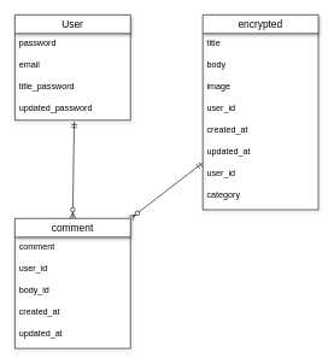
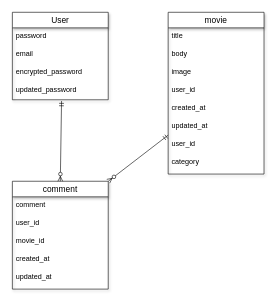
  <mxCell id="0" />
  <mxCell id="1" parent="0" />
  <mxCell id="2" value="User" style="swimlane;fontStyle=0;childLayout=stackLayout;horizontal=1;startSize=26;horizontalStack=0;resizeParent=1;resizeParentMax=0;resizeLast=0;collapsible=1;marginBottom=0;align=center;fontSize=14;shadow=1;" vertex="1" parent="1"><mxGeometry x="20" y="20" width="160" height="146" as="geometry" /></mxCell>
  <mxCell id="3" value="password" style="text;strokeColor=none;fillColor=none;spacingLeft=4;spacingRight=4;overflow=hidden;rotatable=0;points=[[0,0.5],[1,0.5]];portConstraint=eastwest;fontSize=12;" vertex="1" parent="2"><mxGeometry y="26" width="160" height="30" as="geometry" /></mxCell>
  <mxCell id="4" value="email" style="text;strokeColor=none;fillColor=none;spacingLeft=4;spacingRight=4;overflow=hidden;rotatable=0;points=[[0,0.5],[1,0.5]];portConstraint=eastwest;fontSize=12;" vertex="1" parent="2"><mxGeometry y="56" width="160" height="30" as="geometry" /></mxCell>
- <mxCell id="5" value="title_password" style="text;strokeColor=none;fillColor=none;spacingLeft=4;spacingRight=4;overflow=hidden;rotatable=0;points=[[0,0.5],[1,0.5]];portConstraint=eastwest;fontSize=12;" vertex="1" parent="2"><mxGeometry y="86" width="160" height="30" as="geometry" /></mxCell>
+ <mxCell id="5" value="encrypted_password" style="text;strokeColor=none;fillColor=none;spacingLeft=4;spacingRight=4;overflow=hidden;rotatable=0;points=[[0,0.5],[1,0.5]];portConstraint=eastwest;fontSize=12;" vertex="1" parent="2"><mxGeometry y="86" width="160" height="30" as="geometry" /></mxCell>
  <mxCell id="6" value="updated_password" style="text;strokeColor=none;fillColor=none;spacingLeft=4;spacingRight=4;overflow=hidden;rotatable=0;points=[[0,0.5],[1,0.5]];portConstraint=eastwest;fontSize=12;" vertex="1" parent="2"><mxGeometry y="116" width="160" height="30" as="geometry" /></mxCell>
- <mxCell id="7" value="encrypted" style="swimlane;fontStyle=0;childLayout=stackLayout;horizontal=1;startSize=26;horizontalStack=0;resizeParent=1;resizeParentMax=0;resizeLast=0;collapsible=1;marginBottom=0;align=center;fontSize=14;shadow=1;" vertex="1" parent="1"><mxGeometry x="280" y="20" width="160" height="270" as="geometry" /></mxCell>
+ <mxCell id="7" value="movie" style="swimlane;fontStyle=0;childLayout=stackLayout;horizontal=1;startSize=26;horizontalStack=0;resizeParent=1;resizeParentMax=0;resizeLast=0;collapsible=1;marginBottom=0;align=center;fontSize=14;shadow=1;" vertex="1" parent="1"><mxGeometry x="280" y="20" width="160" height="270" as="geometry" /></mxCell>
  <mxCell id="8" value="title" style="text;strokeColor=none;fillColor=none;spacingLeft=4;spacingRight=4;overflow=hidden;rotatable=0;points=[[0,0.5],[1,0.5]];portConstraint=eastwest;fontSize=12;" vertex="1" parent="7"><mxGeometry y="26" width="160" height="30" as="geometry" /></mxCell>
  <mxCell id="9" value="body" style="text;strokeColor=none;fillColor=none;spacingLeft=4;spacingRight=4;overflow=hidden;rotatable=0;points=[[0,0.5],[1,0.5]];portConstraint=eastwest;fontSize=12;" vertex="1" parent="7"><mxGeometry y="56" width="160" height="30" as="geometry" /></mxCell>
  <mxCell id="10" value="image" style="text;strokeColor=none;fillColor=none;spacingLeft=4;spacingRight=4;overflow=hidden;rotatable=0;points=[[0,0.5],[1,0.5]];portConstraint=eastwest;fontSize=12;" vertex="1" parent="7"><mxGeometry y="86" width="160" height="30" as="geometry" /></mxCell>
  <mxCell id="11" value="user_id" style="text;strokeColor=none;fillColor=none;spacingLeft=4;spacingRight=4;overflow=hidden;rotatable=0;points=[[0,0.5],[1,0.5]];portConstraint=eastwest;fontSize=12;" vertex="1" parent="7"><mxGeometry y="116" width="160" height="30" as="geometry" /></mxCell>
  <mxCell id="12" value="created_at" style="text;strokeColor=none;fillColor=none;spacingLeft=4;spacingRight=4;overflow=hidden;rotatable=0;points=[[0,0.5],[1,0.5]];portConstraint=eastwest;fontSize=12;" vertex="1" parent="7"><mxGeometry y="146" width="160" height="30" as="geometry" /></mxCell>
  <mxCell id="13" value="updated_at" style="text;strokeColor=none;fillColor=none;spacingLeft=4;spacingRight=4;overflow=hidden;rotatable=0;points=[[0,0.5],[1,0.5]];portConstraint=eastwest;fontSize=12;" vertex="1" parent="7"><mxGeometry y="176" width="160" height="30" as="geometry" /></mxCell>
  <mxCell id="14" value="user_id" style="text;strokeColor=none;fillColor=none;spacingLeft=4;spacingRight=4;overflow=hidden;rotatable=0;points=[[0,0.5],[1,0.5]];portConstraint=eastwest;fontSize=12;" vertex="1" parent="7"><mxGeometry y="206" width="160" height="30" as="geometry" /></mxCell>
  <mxCell id="15" value="category" style="text;strokeColor=none;fillColor=none;spacingLeft=4;spacingRight=4;overflow=hidden;rotatable=0;points=[[0,0.5],[1,0.5]];portConstraint=eastwest;fontSize=12;" vertex="1" parent="7"><mxGeometry y="236" width="160" height="34" as="geometry" /></mxCell>
  <mxCell id="16" value="comment" style="swimlane;fontStyle=0;childLayout=stackLayout;horizontal=1;startSize=26;horizontalStack=0;resizeParent=1;resizeParentMax=0;resizeLast=0;collapsible=1;marginBottom=0;align=center;fontSize=14;shadow=1;" vertex="1" parent="1"><mxGeometry x="20" y="302" width="160" height="180" as="geometry" /></mxCell>
  <mxCell id="17" value="comment" style="text;strokeColor=none;fillColor=none;spacingLeft=4;spacingRight=4;overflow=hidden;rotatable=0;points=[[0,0.5],[1,0.5]];portConstraint=eastwest;fontSize=12;" vertex="1" parent="16"><mxGeometry y="26" width="160" height="30" as="geometry" /></mxCell>
  <mxCell id="18" value="user_id" style="text;strokeColor=none;fillColor=none;spacingLeft=4;spacingRight=4;overflow=hidden;rotatable=0;points=[[0,0.5],[1,0.5]];portConstraint=eastwest;fontSize=12;" vertex="1" parent="16"><mxGeometry y="56" width="160" height="30" as="geometry" /></mxCell>
- <mxCell id="19" value="body_id" style="text;strokeColor=none;fillColor=none;spacingLeft=4;spacingRight=4;overflow=hidden;rotatable=0;points=[[0,0.5],[1,0.5]];portConstraint=eastwest;fontSize=12;" vertex="1" parent="16"><mxGeometry y="86" width="160" height="30" as="geometry" /></mxCell>
+ <mxCell id="19" value="movie_id" style="text;strokeColor=none;fillColor=none;spacingLeft=4;spacingRight=4;overflow=hidden;rotatable=0;points=[[0,0.5],[1,0.5]];portConstraint=eastwest;fontSize=12;" vertex="1" parent="16"><mxGeometry y="86" width="160" height="30" as="geometry" /></mxCell>
  <mxCell id="20" value="created_at" style="text;strokeColor=none;fillColor=none;spacingLeft=4;spacingRight=4;overflow=hidden;rotatable=0;points=[[0,0.5],[1,0.5]];portConstraint=eastwest;fontSize=12;" vertex="1" parent="16"><mxGeometry y="116" width="160" height="30" as="geometry" /></mxCell>
  <mxCell id="21" value="updated_at" style="text;strokeColor=none;fillColor=none;spacingLeft=4;spacingRight=4;overflow=hidden;rotatable=0;points=[[0,0.5],[1,0.5]];portConstraint=eastwest;fontSize=12;" vertex="1" parent="16"><mxGeometry y="146" width="160" height="34" as="geometry" /></mxCell>
  <mxCell id="22" value="" style="html=1;endArrow=ERzeroToMany;startArrow=ERmandOne;labelBackgroundColor=none;fontFamily=Verdana;fontSize=14;exitX=0;exitY=-0.033;exitDx=0;exitDy=0;exitPerimeter=0;entryX=1;entryY=0;entryDx=0;entryDy=0;" edge="1" parent="1" source="14" target="16"><mxGeometry width="100" height="100" relative="1" as="geometry"><mxPoint x="270" y="252" as="sourcePoint" /><mxPoint x="170" y="272" as="targetPoint" /></mxGeometry></mxCell>
  <mxCell id="23" value="" style="html=1;endArrow=ERzeroToMany;startArrow=ERmandOne;labelBackgroundColor=none;fontFamily=Verdana;fontSize=14;entryX=0.5;entryY=0;entryDx=0;entryDy=0;exitX=0.513;exitY=1.067;exitDx=0;exitDy=0;exitPerimeter=0;" edge="1" parent="1" source="6" target="16"><mxGeometry width="100" height="100" relative="1" as="geometry"><mxPoint x="140" y="182" as="sourcePoint" /><mxPoint x="150" y="182" as="targetPoint" /></mxGeometry></mxCell>
